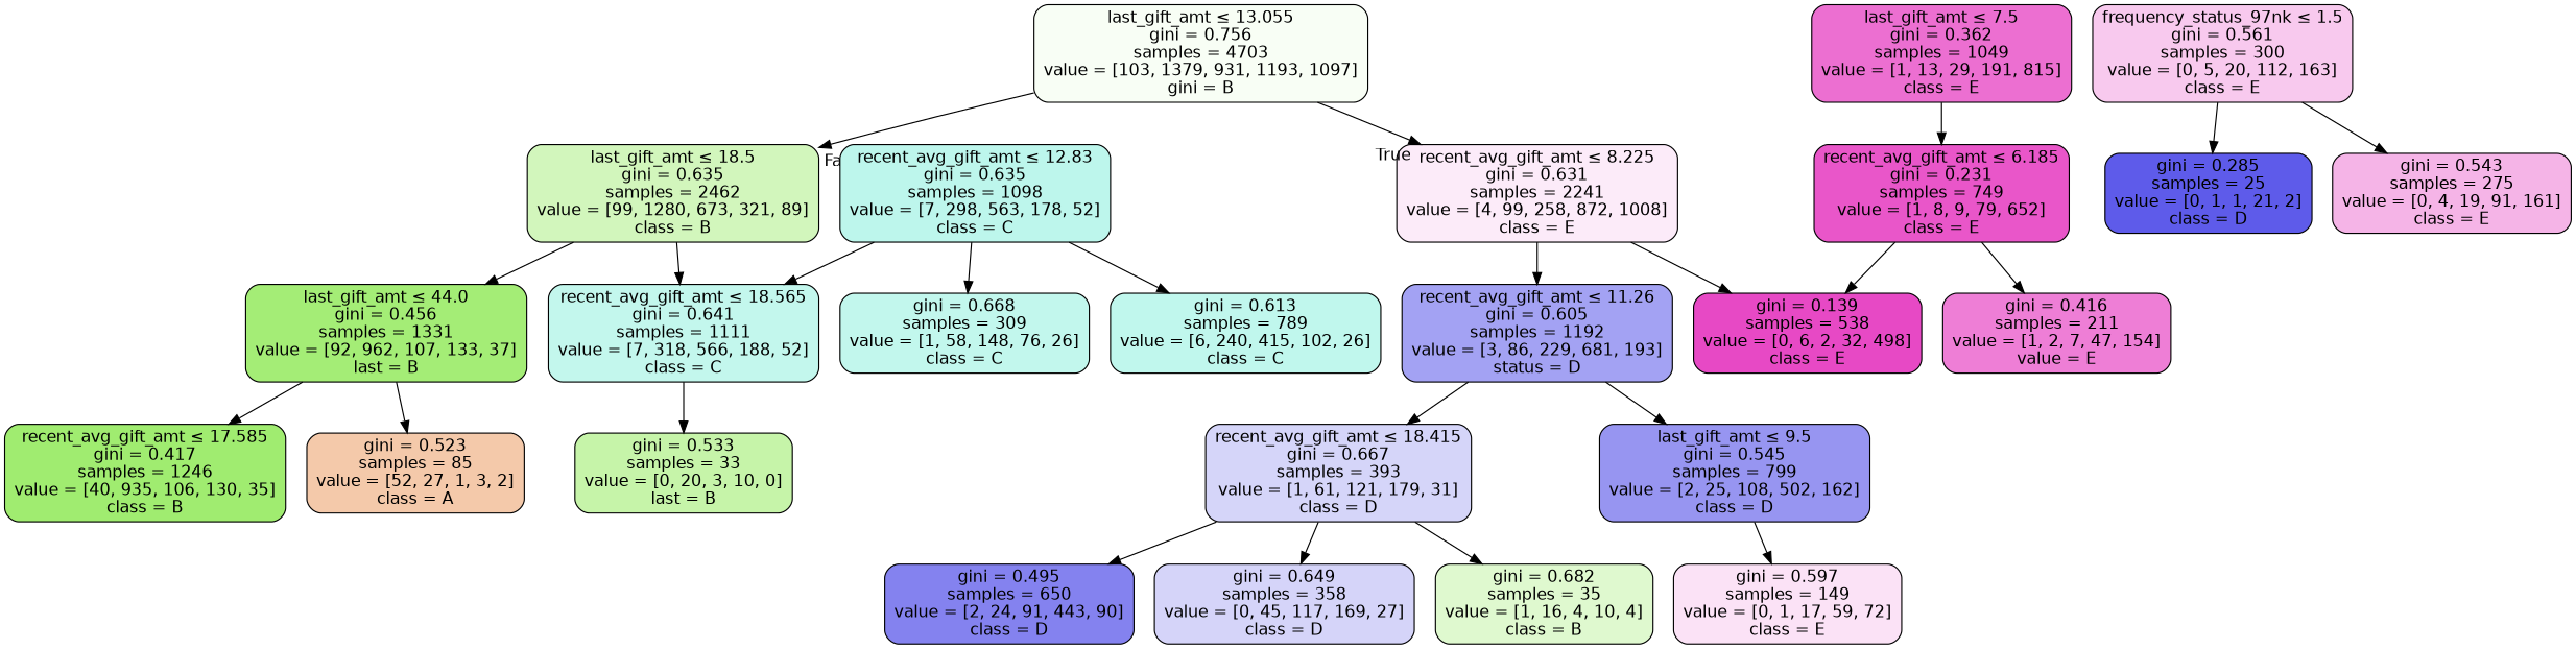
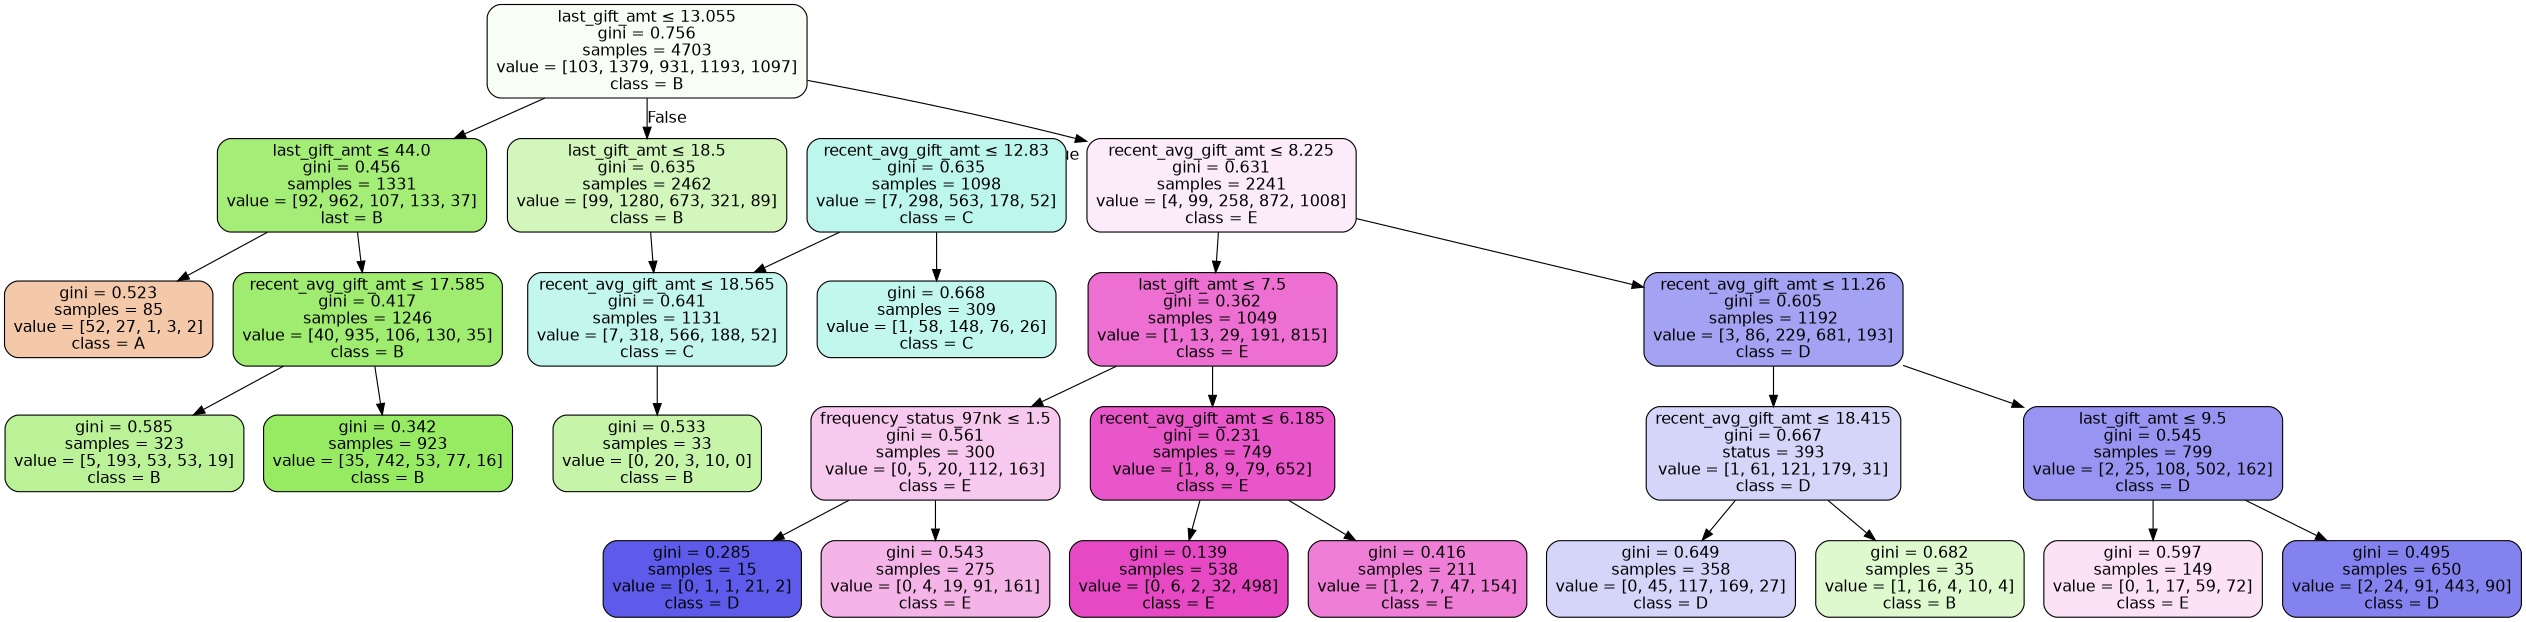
  digraph {
    node [color=black fontname=helvetica shape=box style="filled, rounded"]
    edge [fontname=helvetica]
-   n1 [fillcolor="#f8fef5" label=<last_gift_amt &le; 13.055<br/>gini = 0.756<br/>samples = 4703<br/>value = [103, 1379, 931, 1193, 1097]<br/>gini = B>]
+   n1 [fillcolor="#f8fef5" label=<last_gift_amt &le; 13.055<br/>gini = 0.756<br/>samples = 4703<br/>value = [103, 1379, 931, 1193, 1097]<br/>class = B>]
    n2 [fillcolor="#fcebf9" label=<recent_avg_gift_amt &le; 8.225<br/>gini = 0.631<br/>samples = 2241<br/>value = [4, 99, 258, 872, 1008]<br/>class = E>]
    n3 [fillcolor="#d2f6bc" label=<last_gift_amt &le; 18.5<br/>gini = 0.635<br/>samples = 2462<br/>value = [99, 1280, 673, 321, 89]<br/>class = B>]
    n4 [fillcolor="#ec6fd1" label=<last_gift_amt &le; 7.5<br/>gini = 0.362<br/>samples = 1049<br/>value = [1, 13, 29, 191, 815]<br/>class = E>]
-   n5 [fillcolor="#a3a2f3" label=<recent_avg_gift_amt &le; 11.26<br/>gini = 0.605<br/>samples = 1192<br/>value = [3, 86, 229, 681, 193]<br/>status = D>]
-   n6 [fillcolor="#c3f7ed" label=<recent_avg_gift_amt &le; 18.565<br/>gini = 0.641<br/>samples = 1111<br/>value = [7, 318, 566, 188, 52]<br/>class = C>]
+   n5 [fillcolor="#a3a2f3" label=<recent_avg_gift_amt &le; 11.26<br/>gini = 0.605<br/>samples = 1192<br/>value = [3, 86, 229, 681, 193]<br/>class = D>]
+   n6 [fillcolor="#c3f7ed" label=<recent_avg_gift_amt &le; 18.565<br/>gini = 0.641<br/>samples = 1131<br/>value = [7, 318, 566, 188, 52]<br/>class = C>]
    n7 [fillcolor="#a4ed76" label=<last_gift_amt &le; 44.0<br/>gini = 0.456<br/>samples = 1331<br/>value = [92, 962, 107, 133, 37]<br/>last = B>]
    n8 [fillcolor="#e956c9" label=<recent_avg_gift_amt &le; 6.185<br/>gini = 0.231<br/>samples = 749<br/>value = [1, 8, 9, 79, 652]<br/>class = E>]
    n9 [fillcolor="#f8c9ee" label=<frequency_status_97nk &le; 1.5<br/>gini = 0.561<br/>samples = 300<br/>value = [0, 5, 20, 112, 163]<br/>class = E>]
    n10 [fillcolor="#9795f1" label=<last_gift_amt &le; 9.5<br/>gini = 0.545<br/>samples = 799<br/>value = [2, 25, 108, 502, 162]<br/>class = D>]
-   n11 [fillcolor="#d5d5f9" label=<recent_avg_gift_amt &le; 18.415<br/>gini = 0.667<br/>samples = 393<br/>value = [1, 61, 121, 179, 31]<br/>class = D>]
+   n11 [fillcolor="#d5d5f9" label=<recent_avg_gift_amt &le; 18.415<br/>gini = 0.667<br/>status = 393<br/>value = [1, 61, 121, 179, 31]<br/>class = D>]
    n12 [fillcolor="#e749c5" label=<gini = 0.139<br/>samples = 538<br/>value = [0, 6, 2, 32, 498]<br/>class = E>]
-   n13 [fillcolor="#ee7ed6" label=<gini = 0.416<br/>samples = 211<br/>value = [1, 2, 7, 47, 154]<br/>value = E>]
-   n14 [fillcolor="#5e5bea" label=<gini = 0.285<br/>samples = 25<br/>value = [0, 1, 1, 21, 2]<br/>class = D>]
+   n13 [fillcolor="#ee7ed6" label=<gini = 0.416<br/>samples = 211<br/>value = [1, 2, 7, 47, 154]<br/>class = E>]
+   n14 [fillcolor="#5e5bea" label=<gini = 0.285<br/>samples = 15<br/>value = [0, 1, 1, 21, 2]<br/>class = D>]
    n15 [fillcolor="#f5b4e7" label=<gini = 0.543<br/>samples = 275<br/>value = [0, 4, 19, 91, 161]<br/>class = E>]
    n16 [fillcolor="#fbe2f6" label=<gini = 0.597<br/>samples = 149<br/>value = [0, 1, 17, 59, 72]<br/>class = E>]
    n17 [fillcolor="#8482ef" label=<gini = 0.495<br/>samples = 650<br/>value = [2, 24, 91, 443, 90]<br/>class = D>]
    n18 [fillcolor="#d5d4f9" label=<gini = 0.649<br/>samples = 358<br/>value = [0, 45, 117, 169, 27]<br/>class = D>]
    n19 [fillcolor="#dff9cf" label=<gini = 0.682<br/>samples = 35<br/>value = [1, 16, 4, 10, 4]<br/>class = B>]
-   n20 [fillcolor="#c6f4a9" label=<gini = 0.533<br/>samples = 33<br/>value = [0, 20, 3, 10, 0]<br/>last = B>]
+   n20 [fillcolor="#c6f4a9" label=<gini = 0.533<br/>samples = 33<br/>value = [0, 20, 3, 10, 0]<br/>class = B>]
    n21 [fillcolor="#a0ec70" label=<recent_avg_gift_amt &le; 17.585<br/>gini = 0.417<br/>samples = 1246<br/>value = [40, 935, 106, 130, 35]<br/>class = B>]
    n22 [fillcolor="#f4c9aa" label=<gini = 0.523<br/>samples = 85<br/>value = [52, 27, 1, 3, 2]<br/>class = A>]
    n23 [fillcolor="#bdf6ec" label=<recent_avg_gift_amt &le; 12.83<br/>gini = 0.635<br/>samples = 1098<br/>value = [7, 298, 563, 178, 52]<br/>class = C>]
    n24 [fillcolor="#c2f7ed" label=<gini = 0.668<br/>samples = 309<br/>value = [1, 58, 148, 76, 26]<br/>class = C>]
-   n25 [fillcolor="#c0f7ed" label=<gini = 0.613<br/>samples = 789<br/>value = [6, 240, 415, 102, 26]<br/>class = C>]
+   n26 [fillcolor="#bbf298" label=<gini = 0.585<br/>samples = 323<br/>value = [5, 193, 53, 53, 19]<br/>class = B>]
+   n27 [fillcolor="#97eb63" label=<gini = 0.342<br/>samples = 923<br/>value = [35, 742, 53, 77, 16]<br/>class = B>]
    n1 -> n2 [headlabel=True labelangle=45 labeldistance=2.5]
    n1 -> n3 [headlabel=False labelangle=-45 labeldistance=2.5]
-   n2 -> n12
+   n2 -> n4
    n2 -> n5
    n3 -> n6
-   n3 -> n7
+   n1 -> n7
    n4 -> n8
+   n4 -> n9
    n5 -> n10
    n5 -> n11
    n6 -> n20
    n7 -> n21
    n7 -> n22
    n8 -> n12
    n8 -> n13
    n9 -> n14
    n9 -> n15
    n10 -> n16
-   n11 -> n17
+   n10 -> n17
    n11 -> n18
    n11 -> n19
+   n21 -> n26
+   n21 -> n27
    n23 -> n6
    n23 -> n24
-   n23 -> n25
  }
